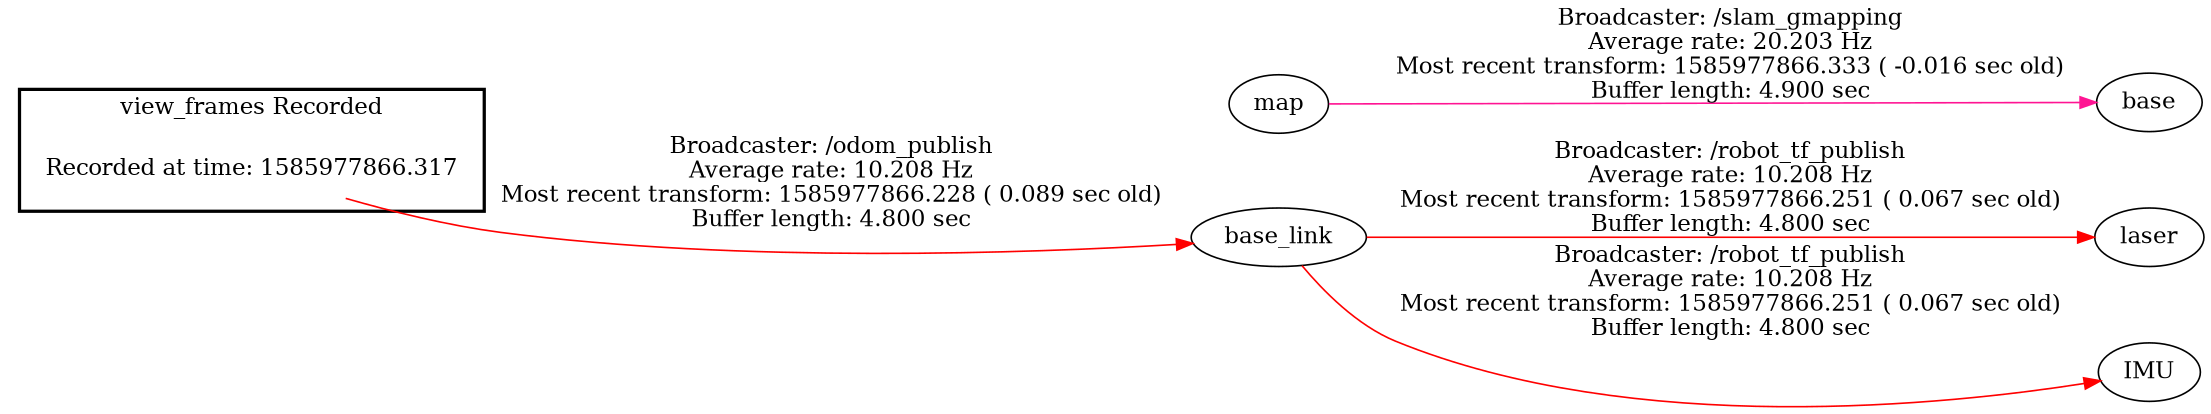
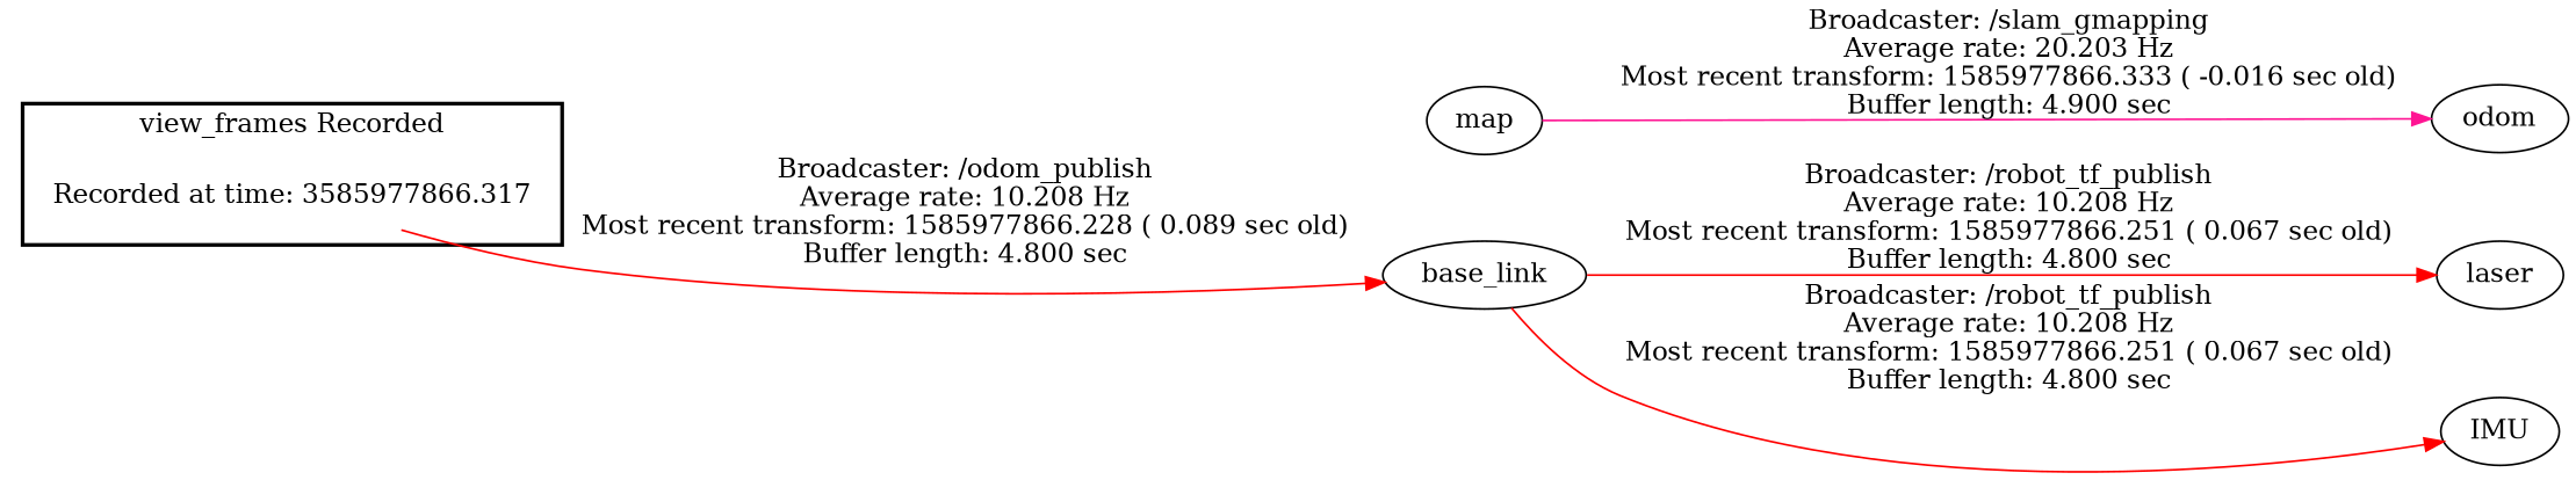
  digraph {
    rankdir=LR
    edge [color=red]
-   "Recorded at time: 1585977866.317" [shape=plaintext]
+   "Recorded at time: 1585977866.317" [shape=plaintext label="Recorded at time: 3585977866.317"]
    map
    base_link
-   odom [label=base]
+   odom
    laser
    IMU
    subgraph cluster_1 {
      color=black
      label="view_frames Recorded"
      style=bold
      "Recorded at time: 1585977866.317"
    }
    "Recorded at time: 1585977866.317" -> map [style=invis color=""]
    "Recorded at time: 1585977866.317" -> base_link [label="Broadcaster: /odom_publish\nAverage rate: 10.208 Hz\nMost recent transform: 1585977866.228 ( 0.089 sec old)\nBuffer length: 4.800 sec\n"]
    map -> odom [color=deeppink label="Broadcaster: /slam_gmapping\nAverage rate: 20.203 Hz\nMost recent transform: 1585977866.333 ( -0.016 sec old)\nBuffer length: 4.900 sec\n"]
    base_link -> laser [label="Broadcaster: /robot_tf_publish\nAverage rate: 10.208 Hz\nMost recent transform: 1585977866.251 ( 0.067 sec old)\nBuffer length: 4.800 sec\n"]
    base_link -> IMU [label="Broadcaster: /robot_tf_publish\nAverage rate: 10.208 Hz\nMost recent transform: 1585977866.251 ( 0.067 sec old)\nBuffer length: 4.800 sec\n"]
  }
